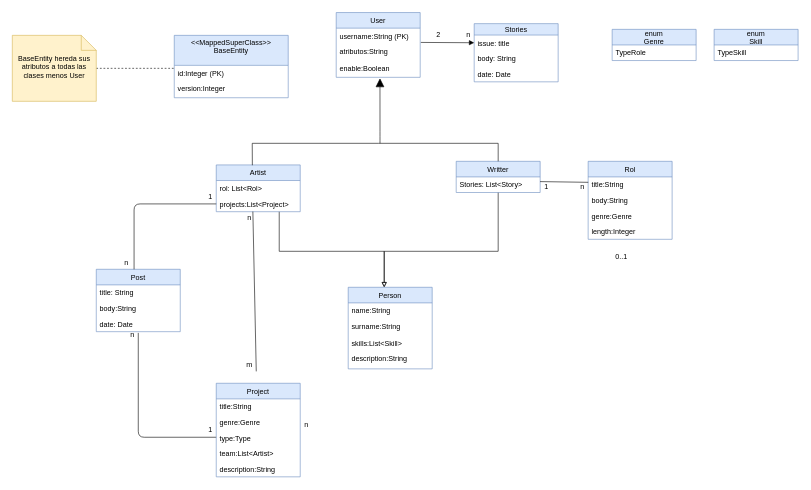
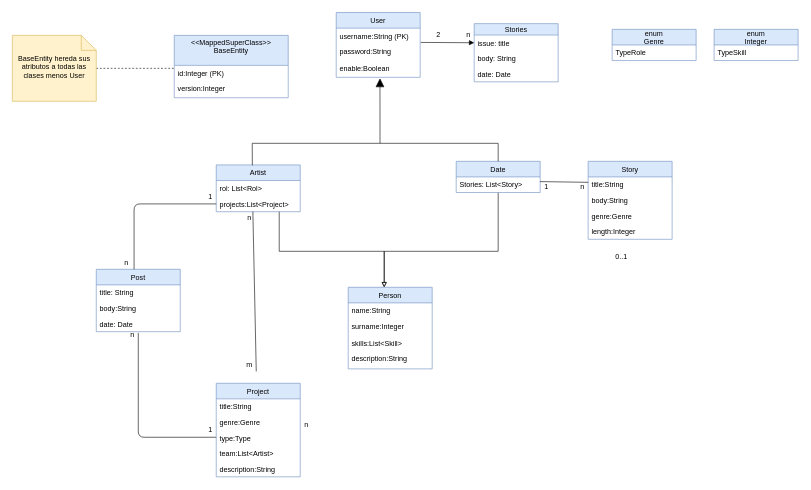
  <mxCell id="0" />
  <mxCell id="1" parent="0" />
  <mxCell id="2" style="edgeStyle=orthogonalEdgeStyle;rounded=0;orthogonalLoop=1;jettySize=auto;html=1;exitX=0.75;exitY=1;exitDx=0;exitDy=0;endArrow=block;endFill=0;" edge="1" parent="1" source="3"><mxGeometry relative="1" as="geometry"><mxPoint x="640" y="478" as="targetPoint" /><Array as="points"><mxPoint x="465" y="418" /><mxPoint x="640" y="418" /></Array></mxGeometry></mxCell>
  <mxCell id="3" value="Artist" style="swimlane;fontStyle=0;childLayout=stackLayout;horizontal=1;startSize=26;fillColor=#dae8fc;horizontalStack=0;resizeParent=1;resizeParentMax=0;resizeLast=0;collapsible=1;marginBottom=0;strokeColor=#6c8ebf;" parent="1" vertex="1"><mxGeometry x="360" y="274" width="140" height="78" as="geometry" /></mxCell>
  <mxCell id="4" value="rol: List&lt;Rol&gt;" style="text;strokeColor=none;fillColor=none;align=left;verticalAlign=top;spacingLeft=4;spacingRight=4;overflow=hidden;rotatable=0;points=[[0,0.5],[1,0.5]];portConstraint=eastwest;" parent="3" vertex="1"><mxGeometry y="26" width="140" height="26" as="geometry" /></mxCell>
  <mxCell id="5" value="projects:List&lt;Project&gt;" style="text;strokeColor=none;fillColor=none;align=left;verticalAlign=top;spacingLeft=4;spacingRight=4;overflow=hidden;rotatable=0;points=[[0,0.5],[1,0.5]];portConstraint=eastwest;" vertex="1" parent="3"><mxGeometry y="52" width="140" height="26" as="geometry" /></mxCell>
  <mxCell id="6" style="edgeStyle=orthogonalEdgeStyle;rounded=0;orthogonalLoop=1;jettySize=auto;html=1;exitX=0.5;exitY=1;exitDx=0;exitDy=0;endArrow=block;endFill=0;" edge="1" parent="1" source="7"><mxGeometry relative="1" as="geometry"><mxPoint x="640" y="478" as="targetPoint" /><Array as="points"><mxPoint x="830" y="418" /><mxPoint x="640" y="418" /></Array></mxGeometry></mxCell>
- <mxCell id="7" value="Writter" style="swimlane;fontStyle=0;childLayout=stackLayout;horizontal=1;startSize=26;fillColor=#dae8fc;horizontalStack=0;resizeParent=1;resizeParentMax=0;resizeLast=0;collapsible=1;marginBottom=0;strokeColor=#6c8ebf;" parent="1" vertex="1"><mxGeometry x="760" y="268" width="140" height="52" as="geometry" /></mxCell>
+ <mxCell id="7" value="Date" style="swimlane;fontStyle=0;childLayout=stackLayout;horizontal=1;startSize=26;fillColor=#dae8fc;horizontalStack=0;resizeParent=1;resizeParentMax=0;resizeLast=0;collapsible=1;marginBottom=0;strokeColor=#6c8ebf;" parent="1" vertex="1"><mxGeometry x="760" y="268" width="140" height="52" as="geometry" /></mxCell>
  <mxCell id="8" value="Stories: List&lt;Story&gt;&#10;" style="text;strokeColor=none;fillColor=none;align=left;verticalAlign=top;spacingLeft=4;spacingRight=4;overflow=hidden;rotatable=0;points=[[0,0.5],[1,0.5]];portConstraint=eastwest;" parent="7" vertex="1"><mxGeometry y="26" width="140" height="26" as="geometry" /></mxCell>
  <mxCell id="9" value="Stories" style="swimlane;fontStyle=0;childLayout=stackLayout;horizontal=1;startSize=19;fillColor=#dae8fc;horizontalStack=0;resizeParent=1;resizeParentMax=0;resizeLast=0;collapsible=1;marginBottom=0;strokeColor=#6c8ebf;" parent="1" vertex="1"><mxGeometry x="790" y="38.5" width="140" height="97" as="geometry" /></mxCell>
  <mxCell id="10" value="issue: title" style="text;strokeColor=none;fillColor=none;align=left;verticalAlign=top;spacingLeft=4;spacingRight=4;overflow=hidden;rotatable=0;points=[[0,0.5],[1,0.5]];portConstraint=eastwest;" parent="9" vertex="1"><mxGeometry y="19" width="140" height="26" as="geometry" /></mxCell>
  <mxCell id="11" value="body: String" style="text;strokeColor=none;fillColor=none;align=left;verticalAlign=top;spacingLeft=4;spacingRight=4;overflow=hidden;rotatable=0;points=[[0,0.5],[1,0.5]];portConstraint=eastwest;" vertex="1" parent="9"><mxGeometry y="45" width="140" height="26" as="geometry" /></mxCell>
  <mxCell id="12" value="date: Date" style="text;strokeColor=none;fillColor=none;align=left;verticalAlign=top;spacingLeft=4;spacingRight=4;overflow=hidden;rotatable=0;points=[[0,0.5],[1,0.5]];portConstraint=eastwest;" vertex="1" parent="9"><mxGeometry y="71" width="140" height="26" as="geometry" /></mxCell>
  <mxCell id="13" value="Post" style="swimlane;fontStyle=0;childLayout=stackLayout;horizontal=1;startSize=26;fillColor=#dae8fc;horizontalStack=0;resizeParent=1;resizeParentMax=0;resizeLast=0;collapsible=1;marginBottom=0;strokeColor=#6c8ebf;" parent="1" vertex="1"><mxGeometry x="160" y="448" width="140" height="104" as="geometry" /></mxCell>
  <mxCell id="14" value="title: String" style="text;strokeColor=none;fillColor=none;align=left;verticalAlign=top;spacingLeft=4;spacingRight=4;overflow=hidden;rotatable=0;points=[[0,0.5],[1,0.5]];portConstraint=eastwest;" parent="13" vertex="1"><mxGeometry y="26" width="140" height="26" as="geometry" /></mxCell>
  <mxCell id="15" value="body:String" style="text;strokeColor=none;fillColor=none;align=left;verticalAlign=top;spacingLeft=4;spacingRight=4;overflow=hidden;rotatable=0;points=[[0,0.5],[1,0.5]];portConstraint=eastwest;" parent="13" vertex="1"><mxGeometry y="52" width="140" height="26" as="geometry" /></mxCell>
  <mxCell id="16" value="date: Date" style="text;strokeColor=none;fillColor=none;align=left;verticalAlign=top;spacingLeft=4;spacingRight=4;overflow=hidden;rotatable=0;points=[[0,0.5],[1,0.5]];portConstraint=eastwest;" parent="13" vertex="1"><mxGeometry y="78" width="140" height="26" as="geometry" /></mxCell>
- <mxCell id="17" value="Rol" style="swimlane;fontStyle=0;childLayout=stackLayout;horizontal=1;startSize=26;fillColor=#dae8fc;horizontalStack=0;resizeParent=1;resizeParentMax=0;resizeLast=0;collapsible=1;marginBottom=0;strokeColor=#6c8ebf;" parent="1" vertex="1"><mxGeometry x="980" y="268" width="140" height="130" as="geometry" /></mxCell>
+ <mxCell id="17" value="Story" style="swimlane;fontStyle=0;childLayout=stackLayout;horizontal=1;startSize=26;fillColor=#dae8fc;horizontalStack=0;resizeParent=1;resizeParentMax=0;resizeLast=0;collapsible=1;marginBottom=0;strokeColor=#6c8ebf;" parent="1" vertex="1"><mxGeometry x="980" y="268" width="140" height="130" as="geometry" /></mxCell>
  <mxCell id="18" value="title:String" style="text;strokeColor=none;fillColor=none;align=left;verticalAlign=top;spacingLeft=4;spacingRight=4;overflow=hidden;rotatable=0;points=[[0,0.5],[1,0.5]];portConstraint=eastwest;" parent="17" vertex="1"><mxGeometry y="26" width="140" height="26" as="geometry" /></mxCell>
  <mxCell id="19" value="body:String" style="text;strokeColor=none;fillColor=none;align=left;verticalAlign=top;spacingLeft=4;spacingRight=4;overflow=hidden;rotatable=0;points=[[0,0.5],[1,0.5]];portConstraint=eastwest;" parent="17" vertex="1"><mxGeometry y="52" width="140" height="26" as="geometry" /></mxCell>
  <mxCell id="20" value="genre:Genre" style="text;strokeColor=none;fillColor=none;align=left;verticalAlign=top;spacingLeft=4;spacingRight=4;overflow=hidden;rotatable=0;points=[[0,0.5],[1,0.5]];portConstraint=eastwest;" parent="17" vertex="1"><mxGeometry y="78" width="140" height="26" as="geometry" /></mxCell>
  <mxCell id="21" value="length:Integer" style="text;strokeColor=none;fillColor=none;align=left;verticalAlign=top;spacingLeft=4;spacingRight=4;overflow=hidden;rotatable=0;points=[[0,0.5],[1,0.5]];portConstraint=eastwest;" parent="17" vertex="1"><mxGeometry y="104" width="140" height="26" as="geometry" /></mxCell>
  <mxCell id="22" value="Person" style="swimlane;fontStyle=0;childLayout=stackLayout;horizontal=1;startSize=26;fillColor=#dae8fc;horizontalStack=0;resizeParent=1;resizeParentMax=0;resizeLast=0;collapsible=1;marginBottom=0;strokeColor=#6c8ebf;" parent="1" vertex="1"><mxGeometry x="580" y="478" width="140" height="136" as="geometry" /></mxCell>
  <mxCell id="23" value="name:String " style="text;strokeColor=none;fillColor=none;align=left;verticalAlign=top;spacingLeft=4;spacingRight=4;overflow=hidden;rotatable=0;points=[[0,0.5],[1,0.5]];portConstraint=eastwest;" parent="22" vertex="1"><mxGeometry y="26" width="140" height="26" as="geometry" /></mxCell>
- <mxCell id="24" value="surname:String" style="text;strokeColor=none;fillColor=none;align=left;verticalAlign=top;spacingLeft=4;spacingRight=4;overflow=hidden;rotatable=0;points=[[0,0.5],[1,0.5]];portConstraint=eastwest;" parent="22" vertex="1"><mxGeometry y="52" width="140" height="28" as="geometry" /></mxCell>
+ <mxCell id="24" value="surname:Integer" style="text;strokeColor=none;fillColor=none;align=left;verticalAlign=top;spacingLeft=4;spacingRight=4;overflow=hidden;rotatable=0;points=[[0,0.5],[1,0.5]];portConstraint=eastwest;" parent="22" vertex="1"><mxGeometry y="52" width="140" height="28" as="geometry" /></mxCell>
  <mxCell id="25" value="skills:List&lt;Skill&gt;" style="text;strokeColor=none;fillColor=none;align=left;verticalAlign=top;spacingLeft=4;spacingRight=4;overflow=hidden;rotatable=0;points=[[0,0.5],[1,0.5]];portConstraint=eastwest;" parent="22" vertex="1"><mxGeometry y="80" width="140" height="26" as="geometry" /></mxCell>
  <mxCell id="26" value="description:String" style="text;strokeColor=none;fillColor=none;align=left;verticalAlign=top;spacingLeft=4;spacingRight=4;overflow=hidden;rotatable=0;points=[[0,0.5],[1,0.5]];portConstraint=eastwest;" parent="22" vertex="1"><mxGeometry y="106" width="140" height="30" as="geometry" /></mxCell>
  <mxCell id="27" value="" style="endArrow=block;endFill=1;endSize=12;html=1;entryX=0.521;entryY=1.06;entryDx=0;entryDy=0;entryPerimeter=0;" parent="1" target="50" edge="1"><mxGeometry width="160" relative="1" as="geometry"><mxPoint x="633" y="238" as="sourcePoint" /><mxPoint x="630" y="208" as="targetPoint" /><Array as="points"><mxPoint x="633" y="228" /></Array></mxGeometry></mxCell>
  <mxCell id="28" value="" style="endArrow=none;html=1;" parent="1" edge="1"><mxGeometry width="50" height="50" relative="1" as="geometry"><mxPoint x="420" y="238" as="sourcePoint" /><mxPoint x="630" y="238" as="targetPoint" /><Array as="points" /></mxGeometry></mxCell>
  <mxCell id="29" value="" style="endArrow=none;html=1;exitX=0.43;exitY=0.007;exitDx=0;exitDy=0;exitPerimeter=0;" parent="1" source="3" edge="1"><mxGeometry width="50" height="50" relative="1" as="geometry"><mxPoint x="370" y="228" as="sourcePoint" /><mxPoint x="420" y="238" as="targetPoint" /></mxGeometry></mxCell>
  <mxCell id="30" value="" style="endArrow=none;html=1;" parent="1" edge="1"><mxGeometry width="50" height="50" relative="1" as="geometry"><mxPoint x="630" y="238" as="sourcePoint" /><mxPoint x="830" y="238" as="targetPoint" /></mxGeometry></mxCell>
  <mxCell id="31" value="" style="endArrow=none;html=1;exitX=0.5;exitY=0;exitDx=0;exitDy=0;" parent="1" source="7" edge="1"><mxGeometry width="50" height="50" relative="1" as="geometry"><mxPoint x="800" y="258" as="sourcePoint" /><mxPoint x="830" y="238" as="targetPoint" /></mxGeometry></mxCell>
  <mxCell id="32" value="" style="endArrow=none;html=1;exitX=0.999;exitY=0.3;exitDx=0;exitDy=0;entryX=0.001;entryY=0.346;entryDx=0;entryDy=0;exitPerimeter=0;entryPerimeter=0;" parent="1" source="8" target="18" edge="1"><mxGeometry width="50" height="50" relative="1" as="geometry"><mxPoint x="900" y="333" as="sourcePoint" /><mxPoint x="970" y="288" as="targetPoint" /></mxGeometry></mxCell>
  <mxCell id="33" value="" style="endArrow=none;html=1;" parent="1" edge="1"><mxGeometry width="50" height="50" relative="1" as="geometry"><mxPoint x="360" y="728" as="sourcePoint" /><mxPoint x="230" y="554" as="targetPoint" /><Array as="points"><mxPoint x="230" y="728" /></Array></mxGeometry></mxCell>
  <mxCell id="34" value="" style="endArrow=block;html=1;entryX=0;entryY=0.205;entryDx=0;entryDy=0;entryPerimeter=0;exitX=1.007;exitY=0.915;exitDx=0;exitDy=0;endFill=1;exitPerimeter=0;" parent="1" source="48" edge="1"><mxGeometry width="50" height="50" relative="1" as="geometry"><mxPoint x="730" y="110" as="sourcePoint" /><mxPoint x="790" y="70.33" as="targetPoint" /></mxGeometry></mxCell>
  <mxCell id="35" value="Project" style="swimlane;fontStyle=0;childLayout=stackLayout;horizontal=1;startSize=26;fillColor=#dae8fc;horizontalStack=0;resizeParent=1;resizeParentMax=0;resizeLast=0;collapsible=1;marginBottom=0;strokeColor=#6c8ebf;" parent="1" vertex="1"><mxGeometry x="360" y="638" width="140" height="156" as="geometry" /></mxCell>
  <mxCell id="36" value="title:String" style="text;strokeColor=none;fillColor=none;align=left;verticalAlign=top;spacingLeft=4;spacingRight=4;overflow=hidden;rotatable=0;points=[[0,0.5],[1,0.5]];portConstraint=eastwest;" parent="35" vertex="1"><mxGeometry y="26" width="140" height="26" as="geometry" /></mxCell>
  <mxCell id="37" value="genre:Genre" style="text;strokeColor=none;fillColor=none;align=left;verticalAlign=top;spacingLeft=4;spacingRight=4;overflow=hidden;rotatable=0;points=[[0,0.5],[1,0.5]];portConstraint=eastwest;" parent="35" vertex="1"><mxGeometry y="52" width="140" height="26" as="geometry" /></mxCell>
  <mxCell id="38" value="type:Type" style="text;strokeColor=none;fillColor=none;align=left;verticalAlign=top;spacingLeft=4;spacingRight=4;overflow=hidden;rotatable=0;points=[[0,0.5],[1,0.5]];portConstraint=eastwest;" parent="35" vertex="1"><mxGeometry y="78" width="140" height="52" as="geometry" /></mxCell>
  <mxCell id="39" value="description:String" style="text;strokeColor=none;fillColor=none;align=left;verticalAlign=top;spacingLeft=4;spacingRight=4;overflow=hidden;rotatable=0;points=[[0,0.5],[1,0.5]];portConstraint=eastwest;" parent="35" vertex="1"><mxGeometry y="130" width="140" height="26" as="geometry" /></mxCell>
  <mxCell id="40" value="" style="endArrow=none;html=1;entryX=0.436;entryY=0.992;entryDx=0;entryDy=0;entryPerimeter=0;exitX=0.89;exitY=1.01;exitDx=0;exitDy=0;exitPerimeter=0;" parent="1" source="62" edge="1"><mxGeometry width="50" height="50" relative="1" as="geometry"><mxPoint x="417" y="628" as="sourcePoint" /><mxPoint x="421.04" y="351.792" as="targetPoint" /></mxGeometry></mxCell>
  <mxCell id="41" value="enum&#10;Genre" style="swimlane;fontStyle=0;childLayout=stackLayout;horizontal=1;startSize=26;fillColor=#dae8fc;horizontalStack=0;resizeParent=1;resizeParentMax=0;resizeLast=0;collapsible=1;marginBottom=0;strokeColor=#6c8ebf;" parent="1" vertex="1"><mxGeometry x="1020" y="48" width="140" height="52" as="geometry" /></mxCell>
  <mxCell id="42" value="TypeRole" style="text;strokeColor=none;fillColor=none;align=left;verticalAlign=top;spacingLeft=4;spacingRight=4;overflow=hidden;rotatable=0;points=[[0,0.5],[1,0.5]];portConstraint=eastwest;" parent="41" vertex="1"><mxGeometry y="26" width="140" height="26" as="geometry" /></mxCell>
  <mxCell id="43" value="team:List&lt;Artist&gt;" style="text;strokeColor=none;fillColor=none;align=left;verticalAlign=top;spacingLeft=4;spacingRight=4;overflow=hidden;rotatable=0;points=[[0,0.5],[1,0.5]];portConstraint=eastwest;" parent="1" vertex="1"><mxGeometry x="360" y="742" width="140" height="26" as="geometry" /></mxCell>
- <mxCell id="44" value="enum&#10;Skill" style="swimlane;fontStyle=0;childLayout=stackLayout;horizontal=1;startSize=26;fillColor=#dae8fc;horizontalStack=0;resizeParent=1;resizeParentMax=0;resizeLast=0;collapsible=1;marginBottom=0;strokeColor=#6c8ebf;" parent="1" vertex="1"><mxGeometry x="1190" y="48" width="140" height="52" as="geometry" /></mxCell>
+ <mxCell id="44" value="enum&#10;Integer" style="swimlane;fontStyle=0;childLayout=stackLayout;horizontal=1;startSize=26;fillColor=#dae8fc;horizontalStack=0;resizeParent=1;resizeParentMax=0;resizeLast=0;collapsible=1;marginBottom=0;strokeColor=#6c8ebf;" parent="1" vertex="1"><mxGeometry x="1190" y="48" width="140" height="52" as="geometry" /></mxCell>
  <mxCell id="45" value="TypeSkill" style="text;strokeColor=none;fillColor=none;align=left;verticalAlign=top;spacingLeft=4;spacingRight=4;overflow=hidden;rotatable=0;points=[[0,0.5],[1,0.5]];portConstraint=eastwest;" parent="44" vertex="1"><mxGeometry y="26" width="140" height="26" as="geometry" /></mxCell>
  <mxCell id="46" value="" style="endArrow=none;html=1;entryX=0;entryY=0.5;entryDx=0;entryDy=0;exitX=0.45;exitY=0;exitDx=0;exitDy=0;exitPerimeter=0;" parent="1" source="13" edge="1"><mxGeometry width="50" height="50" relative="1" as="geometry"><mxPoint x="223" y="438" as="sourcePoint" /><mxPoint x="360" y="339" as="targetPoint" /><Array as="points"><mxPoint x="223" y="339" /></Array></mxGeometry></mxCell>
  <mxCell id="47" value="User" style="swimlane;fontStyle=0;childLayout=stackLayout;horizontal=1;startSize=26;fillColor=#dae8fc;horizontalStack=0;resizeParent=1;resizeParentMax=0;resizeLast=0;collapsible=1;marginBottom=0;strokeColor=#6c8ebf;" parent="1" vertex="1"><mxGeometry x="560" y="20" width="140" height="108" as="geometry" /></mxCell>
  <mxCell id="48" value="username:String (PK)" style="text;strokeColor=none;fillColor=none;align=left;verticalAlign=top;spacingLeft=4;spacingRight=4;overflow=hidden;rotatable=0;points=[[0,0.5],[1,0.5]];portConstraint=eastwest;" parent="47" vertex="1"><mxGeometry y="26" width="140" height="26" as="geometry" /></mxCell>
- <mxCell id="49" value="atributos:String" style="text;strokeColor=none;fillColor=none;align=left;verticalAlign=top;spacingLeft=4;spacingRight=4;overflow=hidden;rotatable=0;points=[[0,0.5],[1,0.5]];portConstraint=eastwest;" parent="47" vertex="1"><mxGeometry y="52" width="140" height="28" as="geometry" /></mxCell>
+ <mxCell id="49" value="password:String" style="text;strokeColor=none;fillColor=none;align=left;verticalAlign=top;spacingLeft=4;spacingRight=4;overflow=hidden;rotatable=0;points=[[0,0.5],[1,0.5]];portConstraint=eastwest;" parent="47" vertex="1"><mxGeometry y="52" width="140" height="28" as="geometry" /></mxCell>
  <mxCell id="50" value="enable:Boolean" style="text;strokeColor=none;fillColor=none;align=left;verticalAlign=top;spacingLeft=4;spacingRight=4;overflow=hidden;rotatable=0;points=[[0,0.5],[1,0.5]];portConstraint=eastwest;" parent="47" vertex="1"><mxGeometry y="80" width="140" height="28" as="geometry" /></mxCell>
  <mxCell id="51" value="1" style="text;html=1;align=center;verticalAlign=middle;resizable=0;points=[];autosize=1;" parent="1" vertex="1"><mxGeometry x="900" y="300" width="20" height="20" as="geometry" /></mxCell>
  <mxCell id="52" value="n" style="text;html=1;align=center;verticalAlign=middle;resizable=0;points=[];autosize=1;" parent="1" vertex="1"><mxGeometry x="960" y="300" width="20" height="20" as="geometry" /></mxCell>
  <mxCell id="53" value="0..1" style="text;html=1;align=center;verticalAlign=middle;resizable=0;points=[];autosize=1;" vertex="1" parent="1"><mxGeometry x="1015" y="418" width="40" height="20" as="geometry" /></mxCell>
  <mxCell id="54" value="n" style="text;html=1;align=center;verticalAlign=middle;resizable=0;points=[];autosize=1;" vertex="1" parent="1"><mxGeometry x="770" y="48" width="20" height="20" as="geometry" /></mxCell>
  <mxCell id="55" value="2" style="text;html=1;align=center;verticalAlign=middle;resizable=0;points=[];autosize=1;" vertex="1" parent="1"><mxGeometry x="720" y="48" width="20" height="20" as="geometry" /></mxCell>
  <mxCell id="56" value="n" style="text;html=1;align=center;verticalAlign=middle;resizable=0;points=[];autosize=1;" vertex="1" parent="1"><mxGeometry x="500" y="698" width="20" height="20" as="geometry" /></mxCell>
  <mxCell id="57" value="1" style="text;html=1;align=center;verticalAlign=middle;resizable=0;points=[];autosize=1;" vertex="1" parent="1"><mxGeometry x="340" y="318" width="20" height="20" as="geometry" /></mxCell>
  <mxCell id="58" value="n" style="text;html=1;align=center;verticalAlign=middle;resizable=0;points=[];autosize=1;" vertex="1" parent="1"><mxGeometry x="200" y="428" width="20" height="20" as="geometry" /></mxCell>
  <mxCell id="59" value="n" style="text;html=1;align=center;verticalAlign=middle;resizable=0;points=[];autosize=1;" vertex="1" parent="1"><mxGeometry x="210" y="548" width="20" height="20" as="geometry" /></mxCell>
  <mxCell id="60" value="1" style="text;html=1;align=center;verticalAlign=middle;resizable=0;points=[];autosize=1;" vertex="1" parent="1"><mxGeometry x="340" y="706" width="20" height="20" as="geometry" /></mxCell>
  <mxCell id="61" value="n" style="text;html=1;align=center;verticalAlign=middle;resizable=0;points=[];autosize=1;" vertex="1" parent="1"><mxGeometry x="405" y="352" width="20" height="20" as="geometry" /></mxCell>
  <mxCell id="62" value="m" style="text;html=1;align=center;verticalAlign=middle;resizable=0;points=[];autosize=1;" vertex="1" parent="1"><mxGeometry x="400" y="598" width="30" height="20" as="geometry" /></mxCell>
  <mxCell id="63" value="&lt;&lt;MappedSuperClass&gt;&gt;&#10;BaseEntity&#10;" style="swimlane;fontStyle=0;childLayout=stackLayout;horizontal=1;startSize=50;fillColor=#dae8fc;horizontalStack=0;resizeParent=1;resizeParentMax=0;resizeLast=0;collapsible=1;marginBottom=0;strokeColor=#6c8ebf;" vertex="1" parent="1"><mxGeometry x="290" y="58" width="190" height="104" as="geometry" /></mxCell>
  <mxCell id="64" value="id:Integer (PK)" style="text;strokeColor=none;fillColor=none;align=left;verticalAlign=top;spacingLeft=4;spacingRight=4;overflow=hidden;rotatable=0;points=[[0,0.5],[1,0.5]];portConstraint=eastwest;" vertex="1" parent="63"><mxGeometry y="50" width="190" height="26" as="geometry" /></mxCell>
  <mxCell id="65" value="version:Integer " style="text;strokeColor=none;fillColor=none;align=left;verticalAlign=top;spacingLeft=4;spacingRight=4;overflow=hidden;rotatable=0;points=[[0,0.5],[1,0.5]];portConstraint=eastwest;" vertex="1" parent="63"><mxGeometry y="76" width="190" height="28" as="geometry" /></mxCell>
  <mxCell id="66" style="edgeStyle=orthogonalEdgeStyle;rounded=0;orthogonalLoop=1;jettySize=auto;html=1;entryX=0.005;entryY=0.192;entryDx=0;entryDy=0;endArrow=none;endFill=0;dashed=1;entryPerimeter=0;" edge="1" parent="1" source="67" target="64"><mxGeometry relative="1" as="geometry" /></mxCell>
  <mxCell id="67" value="BaseEntity hereda sus atributos a todas las clases menos User" style="shape=note2;boundedLbl=1;whiteSpace=wrap;html=1;size=25;verticalAlign=top;align=center;fillColor=#fff2cc;strokeColor=#d6b656;" vertex="1" parent="1"><mxGeometry x="20" y="58" width="140" height="110" as="geometry" /></mxCell>
